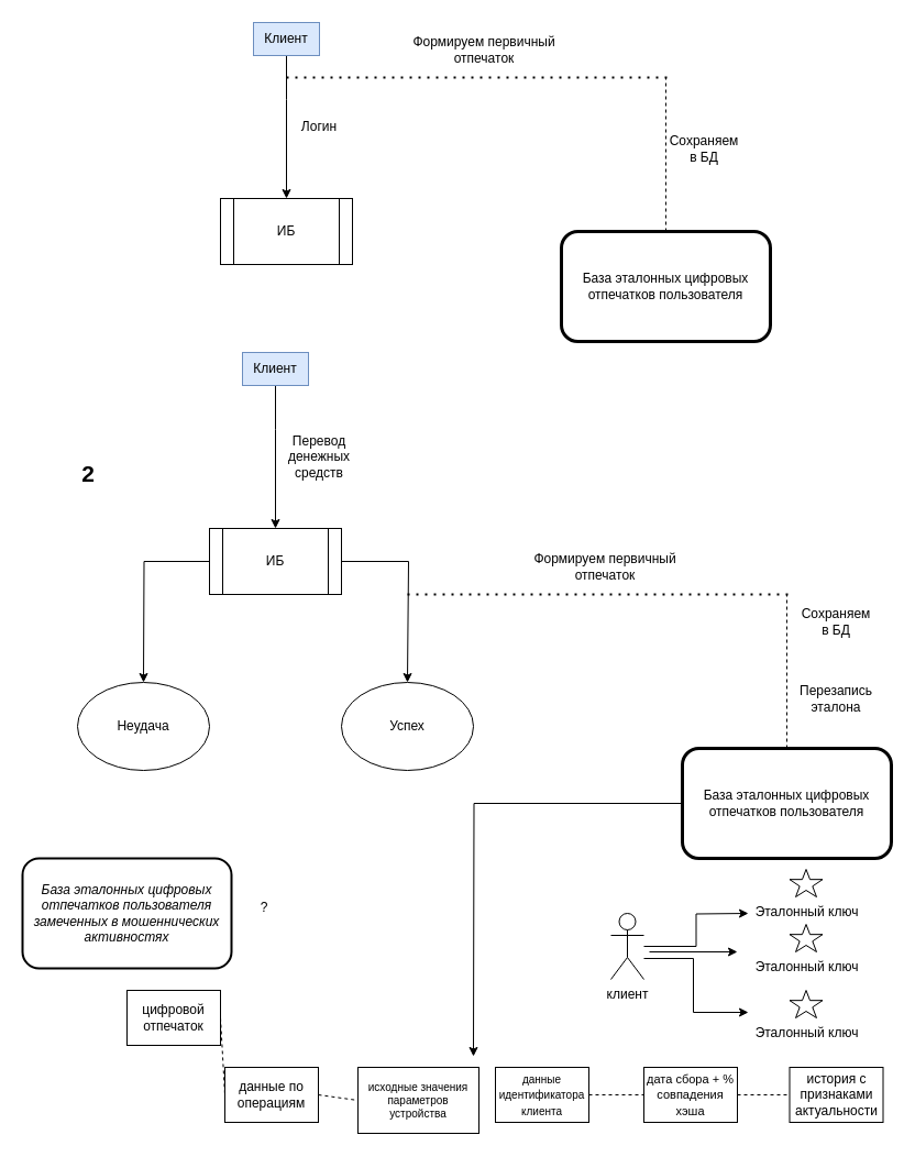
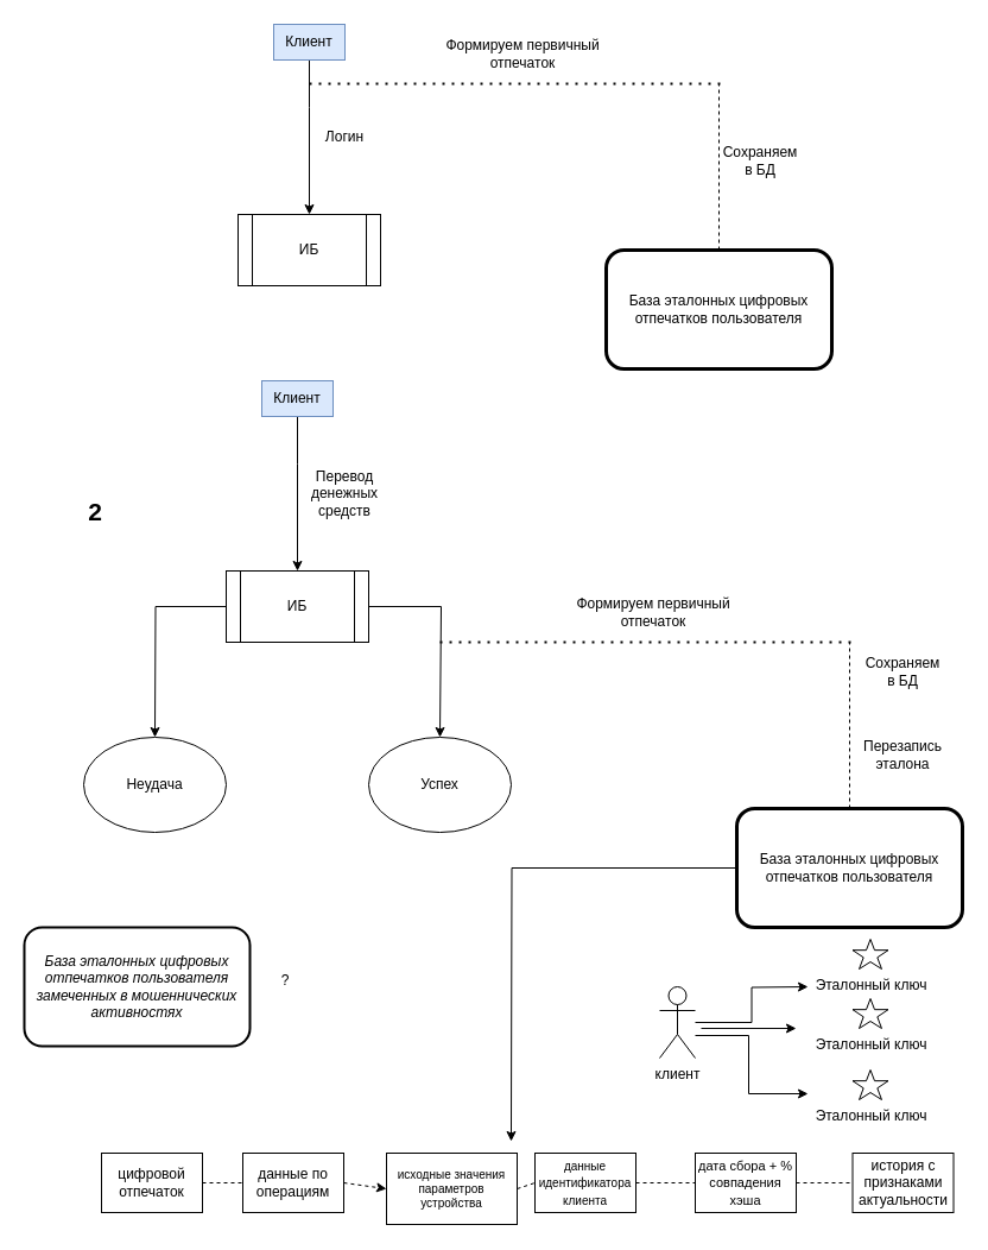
  <mxCell id="0" />
  <mxCell id="1" parent="0" />
  <mxCell id="2" value="" style="edgeStyle=orthogonalEdgeStyle;rounded=0;orthogonalLoop=1;jettySize=auto;html=1;" edge="1" parent="1" source="3" target="4"><mxGeometry relative="1" as="geometry"><Array as="points"><mxPoint x="260" y="90" /><mxPoint x="260" y="90" /></Array></mxGeometry></mxCell>
  <mxCell id="3" value="Клиент" style="text;html=1;align=center;verticalAlign=middle;whiteSpace=wrap;rounded=0;fillColor=#dae8fc;strokeColor=#6c8ebf;" vertex="1" parent="1"><mxGeometry x="230" y="20" width="60" height="30" as="geometry" /></mxCell>
  <mxCell id="4" value="ИБ" style="shape=process;whiteSpace=wrap;html=1;backgroundOutline=1;" vertex="1" parent="1"><mxGeometry x="200" y="180" width="120" height="60" as="geometry" /></mxCell>
  <mxCell id="5" value="Логин" style="text;html=1;strokeColor=none;fillColor=none;align=center;verticalAlign=middle;whiteSpace=wrap;rounded=0;" vertex="1" parent="1"><mxGeometry x="260" y="100" width="60" height="30" as="geometry" /></mxCell>
  <mxCell id="6" value="Формируем первичный отпечаток" style="text;html=1;strokeColor=none;fillColor=none;align=center;verticalAlign=middle;whiteSpace=wrap;rounded=0;" vertex="1" parent="1"><mxGeometry x="370" y="30" width="140" height="30" as="geometry" /></mxCell>
  <mxCell id="7" value="База эталонных цифровых отпечатков пользователя" style="rounded=1;whiteSpace=wrap;html=1;strokeWidth=3;" vertex="1" parent="1"><mxGeometry x="510" y="210" width="190" height="100" as="geometry" /></mxCell>
  <mxCell id="8" value="Сохраняем в БД" style="text;html=1;strokeColor=none;fillColor=none;align=center;verticalAlign=middle;whiteSpace=wrap;rounded=0;" vertex="1" parent="1"><mxGeometry x="610" y="120" width="60" height="30" as="geometry" /></mxCell>
  <mxCell id="9" value="" style="endArrow=none;dashed=1;html=1;dashPattern=1 3;strokeWidth=2;rounded=0;" edge="1" parent="1"><mxGeometry width="50" height="50" relative="1" as="geometry"><mxPoint x="260" y="70" as="sourcePoint" /><mxPoint x="610" y="70" as="targetPoint" /></mxGeometry></mxCell>
  <mxCell id="10" value="" style="endArrow=none;dashed=1;html=1;rounded=0;exitX=0.5;exitY=0;exitDx=0;exitDy=0;" edge="1" parent="1" source="7"><mxGeometry width="50" height="50" relative="1" as="geometry"><mxPoint x="400" y="310" as="sourcePoint" /><mxPoint x="605" y="70" as="targetPoint" /></mxGeometry></mxCell>
  <mxCell id="11" value="Перевод денежных средств" style="text;html=1;strokeColor=none;fillColor=none;align=center;verticalAlign=middle;whiteSpace=wrap;rounded=0;" vertex="1" parent="1"><mxGeometry x="260" y="400" width="60" height="30" as="geometry" /></mxCell>
  <mxCell id="12" value="" style="edgeStyle=orthogonalEdgeStyle;rounded=0;orthogonalLoop=1;jettySize=auto;html=1;" edge="1" parent="1" source="13" target="16"><mxGeometry relative="1" as="geometry"><Array as="points"><mxPoint x="250" y="390" /><mxPoint x="250" y="390" /></Array></mxGeometry></mxCell>
  <mxCell id="13" value="Клиент" style="text;html=1;align=center;verticalAlign=middle;whiteSpace=wrap;rounded=0;fillColor=#dae8fc;strokeColor=#6c8ebf;" vertex="1" parent="1"><mxGeometry x="220" y="320" width="60" height="30" as="geometry" /></mxCell>
  <mxCell id="14" style="edgeStyle=orthogonalEdgeStyle;rounded=0;orthogonalLoop=1;jettySize=auto;html=1;" edge="1" parent="1" source="16"><mxGeometry relative="1" as="geometry"><mxPoint x="370" y="620" as="targetPoint" /><Array as="points"><mxPoint x="371" y="510" /></Array></mxGeometry></mxCell>
  <mxCell id="15" style="edgeStyle=orthogonalEdgeStyle;rounded=0;orthogonalLoop=1;jettySize=auto;html=1;exitX=0;exitY=0.5;exitDx=0;exitDy=0;" edge="1" parent="1" source="16"><mxGeometry relative="1" as="geometry"><mxPoint x="130" y="620" as="targetPoint" /></mxGeometry></mxCell>
  <mxCell id="16" value="ИБ" style="shape=process;whiteSpace=wrap;html=1;backgroundOutline=1;" vertex="1" parent="1"><mxGeometry x="190" y="480" width="120" height="60" as="geometry" /></mxCell>
  <mxCell id="17" value="Формируем первичный отпечаток" style="text;html=1;strokeColor=none;fillColor=none;align=center;verticalAlign=middle;whiteSpace=wrap;rounded=0;" vertex="1" parent="1"><mxGeometry x="480" y="500" width="140" height="30" as="geometry" /></mxCell>
  <mxCell id="18" style="edgeStyle=orthogonalEdgeStyle;rounded=0;orthogonalLoop=1;jettySize=auto;html=1;" edge="1" parent="1" source="19"><mxGeometry relative="1" as="geometry"><mxPoint x="430" y="960" as="targetPoint" /></mxGeometry></mxCell>
  <mxCell id="19" value="База эталонных цифровых отпечатков пользователя" style="rounded=1;whiteSpace=wrap;html=1;strokeWidth=3;" vertex="1" parent="1"><mxGeometry x="620" y="680" width="190" height="100" as="geometry" /></mxCell>
  <mxCell id="20" value="Сохраняем в БД" style="text;html=1;strokeColor=none;fillColor=none;align=center;verticalAlign=middle;whiteSpace=wrap;rounded=0;" vertex="1" parent="1"><mxGeometry x="730" y="550" width="60" height="30" as="geometry" /></mxCell>
  <mxCell id="21" value="" style="endArrow=none;dashed=1;html=1;dashPattern=1 3;strokeWidth=2;rounded=0;" edge="1" parent="1"><mxGeometry width="50" height="50" relative="1" as="geometry"><mxPoint x="370" y="540" as="sourcePoint" /><mxPoint x="720" y="540" as="targetPoint" /></mxGeometry></mxCell>
  <mxCell id="22" value="" style="endArrow=none;dashed=1;html=1;rounded=0;exitX=0.5;exitY=0;exitDx=0;exitDy=0;" edge="1" parent="1" source="19"><mxGeometry width="50" height="50" relative="1" as="geometry"><mxPoint x="510" y="780" as="sourcePoint" /><mxPoint x="715" y="540" as="targetPoint" /></mxGeometry></mxCell>
  <mxCell id="23" value="2" style="text;html=1;strokeColor=none;fillColor=none;align=center;verticalAlign=middle;whiteSpace=wrap;rounded=0;strokeWidth=1;fontStyle=1;fontSize=21;" vertex="1" parent="1"><mxGeometry x="50" y="415" width="60" height="30" as="geometry" /></mxCell>
  <mxCell id="24" value="Успех" style="ellipse;whiteSpace=wrap;html=1;" vertex="1" parent="1"><mxGeometry x="310" y="620" width="120" height="80" as="geometry" /></mxCell>
  <mxCell id="25" value="Неудача" style="ellipse;whiteSpace=wrap;html=1;" vertex="1" parent="1"><mxGeometry x="70" y="620" width="120" height="80" as="geometry" /></mxCell>
  <mxCell id="26" value="Перезапись эталона" style="text;html=1;strokeColor=none;fillColor=none;align=center;verticalAlign=middle;whiteSpace=wrap;rounded=0;" vertex="1" parent="1"><mxGeometry x="730" y="620" width="60" height="30" as="geometry" /></mxCell>
  <mxCell id="27" value="База эталонных цифровых отпечатков пользователя&lt;br&gt;замеченных в мошеннических активностях" style="rounded=1;whiteSpace=wrap;html=1;strokeWidth=2;fontStyle=2" vertex="1" parent="1"><mxGeometry x="20" y="780" width="190" height="100" as="geometry" /></mxCell>
  <mxCell id="28" value="?" style="text;html=1;strokeColor=none;fillColor=none;align=center;verticalAlign=middle;whiteSpace=wrap;rounded=0;" vertex="1" parent="1"><mxGeometry x="210" y="810" width="60" height="30" as="geometry" /></mxCell>
- <mxCell id="29" value="цифровой отпечаток" style="rounded=0;whiteSpace=wrap;html=1;" vertex="1" parent="1"><mxGeometry x="115" y="900" width="85" height="50" as="geometry" /></mxCell>
+ <mxCell id="29" value="цифровой отпечаток" style="rounded=0;whiteSpace=wrap;html=1;" vertex="1" parent="1"><mxGeometry x="85" y="970" width="85" height="50" as="geometry" /></mxCell>
  <mxCell id="30" value="данные по операциям" style="rounded=0;whiteSpace=wrap;html=1;" vertex="1" parent="1"><mxGeometry x="204" y="970" width="85" height="50" as="geometry" /></mxCell>
  <mxCell id="31" value="исходные значения параметров устройства" style="rounded=0;whiteSpace=wrap;html=1;fontSize=10;" vertex="1" parent="1"><mxGeometry x="325" y="970" width="110" height="60" as="geometry" /></mxCell>
  <mxCell id="32" value="&lt;font style=&quot;font-size: 10px;&quot;&gt;данные идентификатора клиента&lt;/font&gt;" style="rounded=0;whiteSpace=wrap;html=1;" vertex="1" parent="1"><mxGeometry x="450" y="970" width="85" height="50" as="geometry" /></mxCell>
  <mxCell id="33" value="&lt;font style=&quot;font-size: 11px;&quot;&gt;дата сбора + % совпадения хэша&lt;/font&gt;" style="rounded=0;whiteSpace=wrap;html=1;" vertex="1" parent="1"><mxGeometry x="585" y="970" width="85" height="50" as="geometry" /></mxCell>
  <mxCell id="34" value="история с признаками актуальности" style="rounded=0;whiteSpace=wrap;html=1;" vertex="1" parent="1"><mxGeometry x="717.5" y="970" width="85" height="50" as="geometry" /></mxCell>
  <mxCell id="35" value="" style="endArrow=none;dashed=1;html=1;rounded=0;exitX=1;exitY=0.5;exitDx=0;exitDy=0;entryX=0;entryY=0.5;entryDx=0;entryDy=0;" edge="1" parent="1" source="29" target="30"><mxGeometry width="50" height="50" relative="1" as="geometry"><mxPoint x="400" y="870" as="sourcePoint" /><mxPoint x="450" y="820" as="targetPoint" /></mxGeometry></mxCell>
- <mxCell id="36" value="" style="endArrow=none;dashed=1;html=1;rounded=0;exitX=1;exitY=0.5;exitDx=0;exitDy=0;entryX=0;entryY=0.5;entryDx=0;entryDy=0;" edge="1" parent="1" source="30" target="31"><mxGeometry width="50" height="50" relative="1" as="geometry"><mxPoint x="180" y="1005" as="sourcePoint" /><mxPoint x="214" y="1005" as="targetPoint" /></mxGeometry></mxCell>
+ <mxCell id="36" value="" style="endArrow=classic;dashed=1;html=1;rounded=0;exitX=1;exitY=0.5;exitDx=0;exitDy=0;entryX=0;entryY=0.5;entryDx=0;entryDy=0;" edge="1" parent="1" source="30" target="31"><mxGeometry width="50" height="50" relative="1" as="geometry"><mxPoint x="180" y="1005" as="sourcePoint" /><mxPoint x="214" y="1005" as="targetPoint" /></mxGeometry></mxCell>
+ <mxCell id="37" value="" style="endArrow=none;dashed=1;html=1;rounded=0;exitX=1;exitY=0.5;exitDx=0;exitDy=0;entryX=0;entryY=0.5;entryDx=0;entryDy=0;" edge="1" parent="1" source="31" target="32"><mxGeometry width="50" height="50" relative="1" as="geometry"><mxPoint x="299" y="1005" as="sourcePoint" /><mxPoint x="335" y="1005" as="targetPoint" /></mxGeometry></mxCell>
  <mxCell id="38" value="" style="endArrow=none;dashed=1;html=1;rounded=0;exitX=1;exitY=0.5;exitDx=0;exitDy=0;entryX=0;entryY=0.5;entryDx=0;entryDy=0;" edge="1" parent="1" source="32" target="33"><mxGeometry width="50" height="50" relative="1" as="geometry"><mxPoint x="420" y="1005" as="sourcePoint" /><mxPoint x="460" y="1005" as="targetPoint" /></mxGeometry></mxCell>
  <mxCell id="39" value="" style="endArrow=none;dashed=1;html=1;rounded=0;exitX=1;exitY=0.5;exitDx=0;exitDy=0;entryX=0;entryY=0.5;entryDx=0;entryDy=0;" edge="1" parent="1" source="33" target="34"><mxGeometry width="50" height="50" relative="1" as="geometry"><mxPoint x="545" y="1005" as="sourcePoint" /><mxPoint x="595" y="1005" as="targetPoint" /></mxGeometry></mxCell>
  <mxCell id="40" style="edgeStyle=orthogonalEdgeStyle;rounded=0;orthogonalLoop=1;jettySize=auto;html=1;" edge="1" parent="1" source="41"><mxGeometry relative="1" as="geometry"><mxPoint x="680" y="830" as="targetPoint" /></mxGeometry></mxCell>
  <mxCell id="41" value="клиент" style="shape=umlActor;verticalLabelPosition=bottom;verticalAlign=top;html=1;outlineConnect=0;" vertex="1" parent="1"><mxGeometry x="555" y="830" width="30" height="60" as="geometry" /></mxCell>
  <mxCell id="42" value="Эталонный ключ" style="verticalLabelPosition=bottom;verticalAlign=top;html=1;shape=mxgraph.basic.star" vertex="1" parent="1"><mxGeometry x="717.5" y="790" width="30" height="25" as="geometry" /></mxCell>
  <mxCell id="43" value="Эталонный ключ" style="verticalLabelPosition=bottom;verticalAlign=top;html=1;shape=mxgraph.basic.star" vertex="1" parent="1"><mxGeometry x="717.5" y="840" width="30" height="25" as="geometry" /></mxCell>
  <mxCell id="44" value="Эталонный ключ" style="verticalLabelPosition=bottom;verticalAlign=top;html=1;shape=mxgraph.basic.star" vertex="1" parent="1"><mxGeometry x="717.5" y="900" width="30" height="25" as="geometry" /></mxCell>
  <mxCell id="45" style="edgeStyle=orthogonalEdgeStyle;rounded=0;orthogonalLoop=1;jettySize=auto;html=1;" edge="1" parent="1" source="41"><mxGeometry relative="1" as="geometry"><mxPoint x="680" y="920" as="targetPoint" /><mxPoint x="595" y="870" as="sourcePoint" /><Array as="points"><mxPoint x="630" y="871" /><mxPoint x="630" y="920" /></Array></mxGeometry></mxCell>
  <mxCell id="46" value="" style="endArrow=classic;html=1;rounded=0;" edge="1" parent="1"><mxGeometry width="50" height="50" relative="1" as="geometry"><mxPoint x="590" y="865" as="sourcePoint" /><mxPoint x="670" y="865" as="targetPoint" /></mxGeometry></mxCell>
